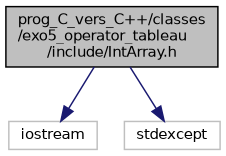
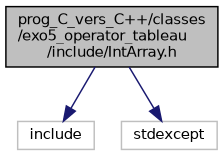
  digraph {
    node [color=grey75 fillcolor=white fontname=Helvetica fontsize=10 shape=record style=filled]
    edge [color=midnightblue fontname=Helvetica fontsize=10 labelfontname=Helvetica labelfontsize=10 style=solid]
    n1 [color=black fillcolor=grey75 fontcolor=black height=0.2 label="prog_C_vers_C++/classes\l/exo5_operator_tableau\l/include/IntArray.h" width=0.4]
-   n2 [height=0.2 label=iostream width=0.4]
+   n2 [height=0.2 label=include width=0.4]
    n3 [height=0.2 label=stdexcept width=0.4]
    n1 -> n2
    n1 -> n3
  }
